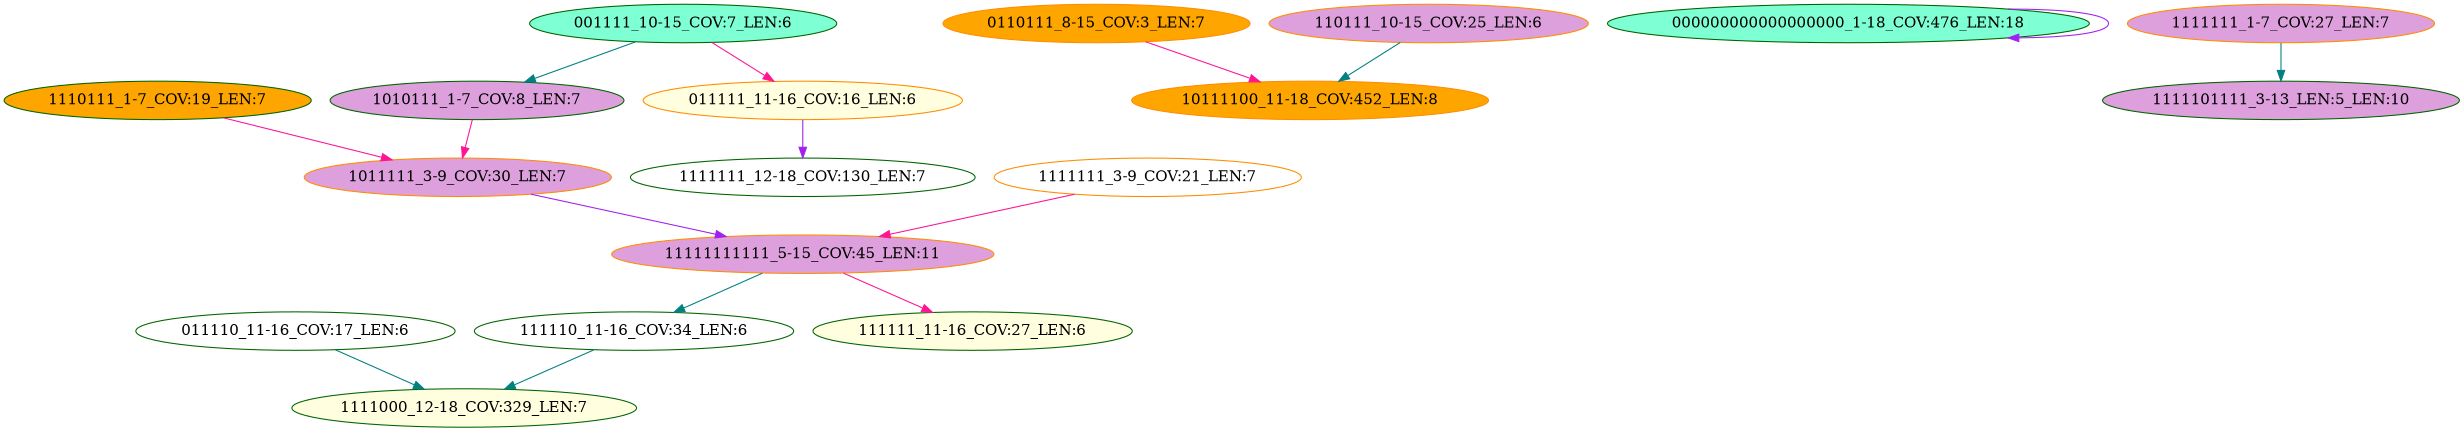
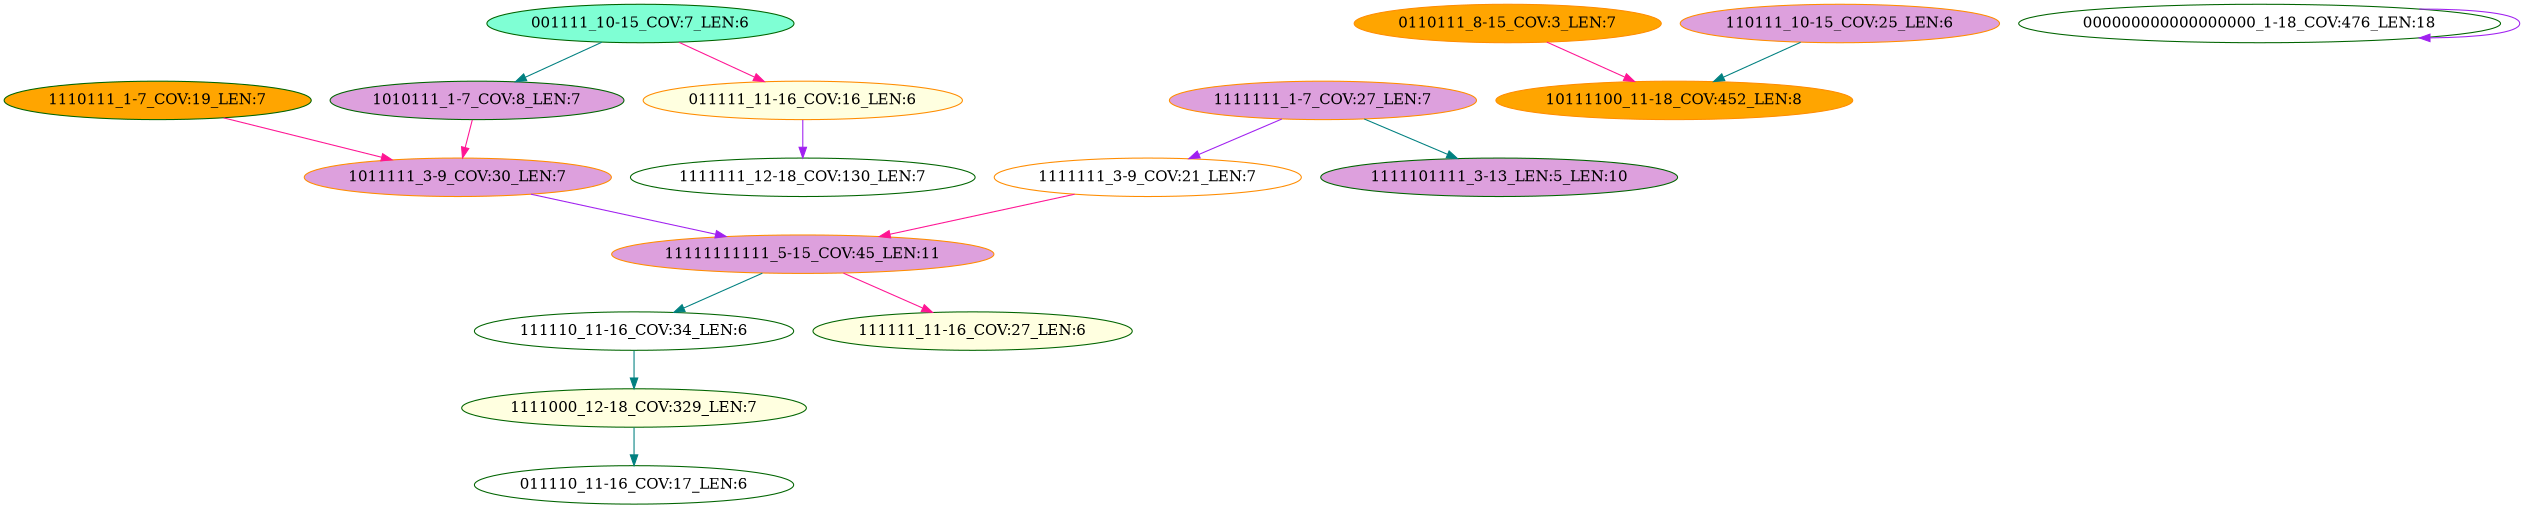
  digraph {
    node [color=darkgreen fillcolor=plum style=filled]
    edge [color=teal]
    "011110_11-16_COV:17_LEN:6" [fillcolor=white]
    "1111000_12-18_COV:329_LEN:7" [fillcolor=lightyellow]
    "11111111111_5-15_COV:45_LEN:11" [color=darkorange]
    "111110_11-16_COV:34_LEN:6" [fillcolor=white]
    "111111_11-16_COV:27_LEN:6" [fillcolor=lightyellow]
    "1111111_12-18_COV:130_LEN:7" [fillcolor=white]
    "1110111_1-7_COV:19_LEN:7" [fillcolor=orange]
    "1011111_3-9_COV:30_LEN:7" [color=darkorange]
    "0110111_8-15_COV:3_LEN:7" [color=darkorange fillcolor=orange]
    "10111100_11-18_COV:452_LEN:8" [color=darkorange fillcolor=orange]
    "011111_11-16_COV:16_LEN:6" [color=darkorange fillcolor=lightyellow]
    "110111_10-15_COV:25_LEN:6" [color=darkorange]
    "1010111_1-7_COV:8_LEN:7"
    "001111_10-15_COV:7_LEN:6" [fillcolor=aquamarine]
    "1111111_3-9_COV:21_LEN:7" [color=darkorange fillcolor=white]
-   "000000000000000000_1-18_COV:476_LEN:18" [fillcolor=aquamarine]
+   "000000000000000000_1-18_COV:476_LEN:18" [fillcolor=white]
    "1111111_1-7_COV:27_LEN:7" [color=darkorange]
    n18 [label="1111101111_3-13_LEN:5_LEN:10"]
-   "011110_11-16_COV:17_LEN:6" -> "1111000_12-18_COV:329_LEN:7"
+   "1111000_12-18_COV:329_LEN:7" -> "011110_11-16_COV:17_LEN:6"
    "11111111111_5-15_COV:45_LEN:11" -> "111110_11-16_COV:34_LEN:6"
    "11111111111_5-15_COV:45_LEN:11" -> "111111_11-16_COV:27_LEN:6" [color=deeppink]
    "111110_11-16_COV:34_LEN:6" -> "1111000_12-18_COV:329_LEN:7"
    "1110111_1-7_COV:19_LEN:7" -> "1011111_3-9_COV:30_LEN:7" [color=deeppink]
    "1011111_3-9_COV:30_LEN:7" -> "11111111111_5-15_COV:45_LEN:11" [color=purple]
    "0110111_8-15_COV:3_LEN:7" -> "10111100_11-18_COV:452_LEN:8" [color=deeppink]
    "011111_11-16_COV:16_LEN:6" -> "1111111_12-18_COV:130_LEN:7" [color=purple]
    "110111_10-15_COV:25_LEN:6" -> "10111100_11-18_COV:452_LEN:8"
    "1010111_1-7_COV:8_LEN:7" -> "1011111_3-9_COV:30_LEN:7" [color=deeppink]
    "001111_10-15_COV:7_LEN:6" -> "011111_11-16_COV:16_LEN:6" [color=deeppink]
    "001111_10-15_COV:7_LEN:6" -> "1010111_1-7_COV:8_LEN:7"
    "1111111_3-9_COV:21_LEN:7" -> "11111111111_5-15_COV:45_LEN:11" [color=deeppink]
    "000000000000000000_1-18_COV:476_LEN:18" -> "000000000000000000_1-18_COV:476_LEN:18" [color=purple]
+   "1111111_1-7_COV:27_LEN:7" -> "1111111_3-9_COV:21_LEN:7" [color=purple]
    "1111111_1-7_COV:27_LEN:7" -> n18
  }
